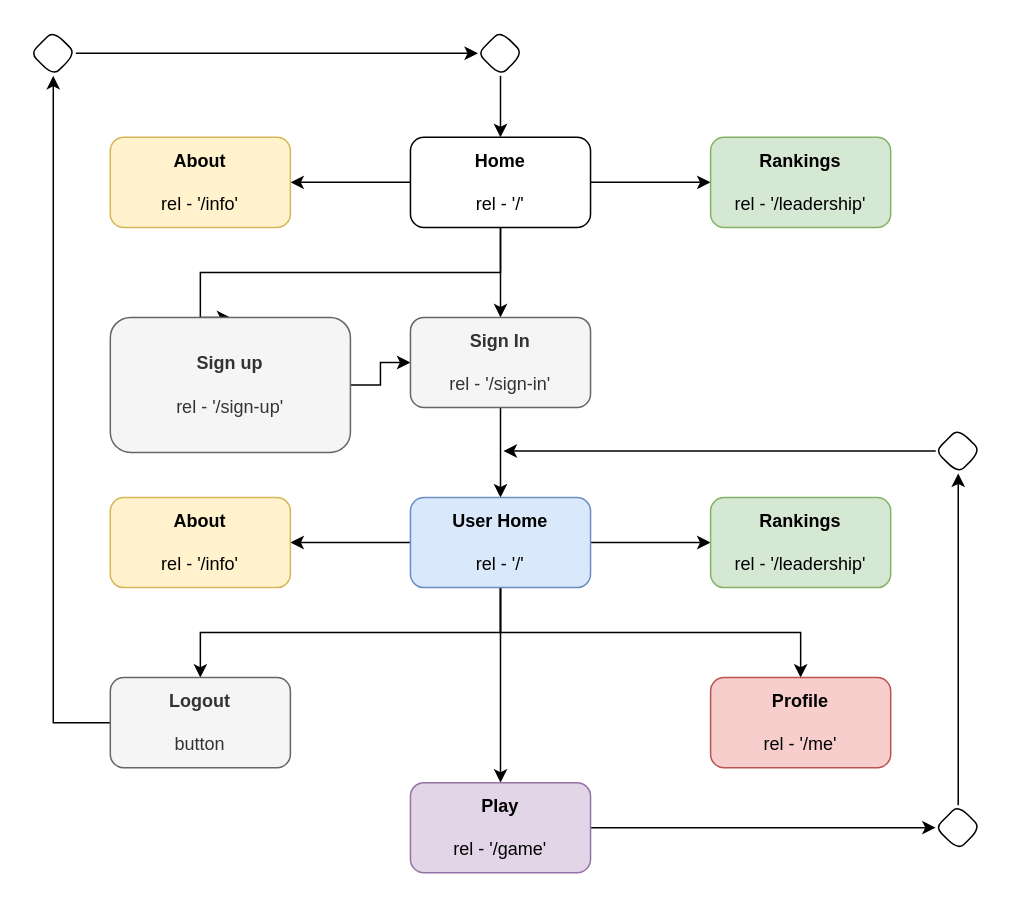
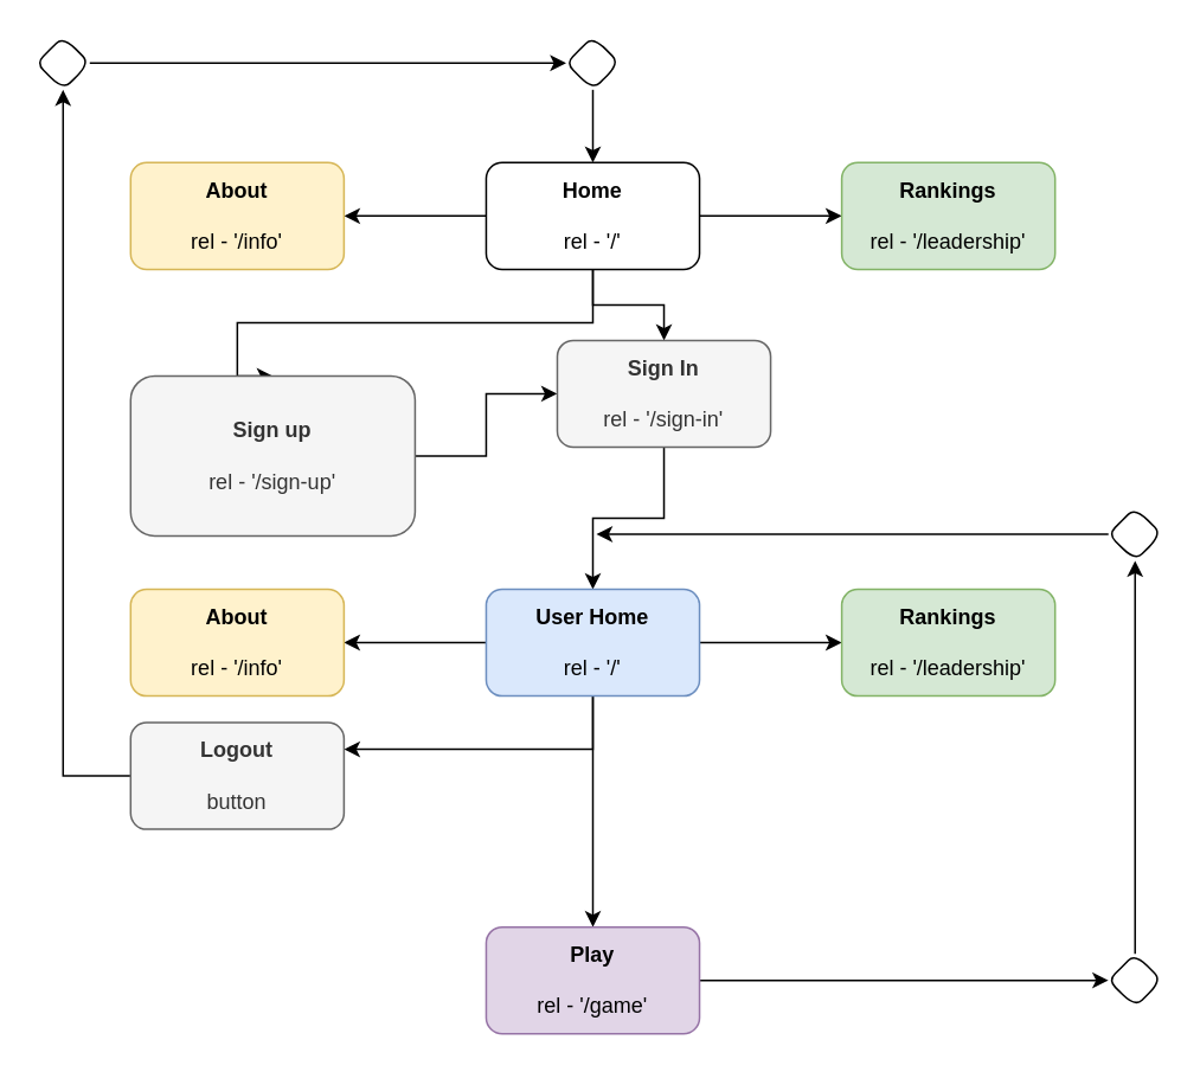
  <mxCell id="0" />
  <mxCell id="1" parent="0" />
  <mxCell id="2" style="edgeStyle=orthogonalEdgeStyle;rounded=0;orthogonalLoop=1;jettySize=auto;html=1;entryX=1;entryY=0.5;entryDx=0;entryDy=0;" edge="1" parent="1" source="6" target="8"><mxGeometry relative="1" as="geometry" /></mxCell>
  <mxCell id="3" style="edgeStyle=orthogonalEdgeStyle;rounded=0;orthogonalLoop=1;jettySize=auto;html=1;entryX=0;entryY=0.5;entryDx=0;entryDy=0;" edge="1" parent="1" source="6" target="7"><mxGeometry relative="1" as="geometry" /></mxCell>
  <mxCell id="4" style="edgeStyle=orthogonalEdgeStyle;rounded=0;orthogonalLoop=1;jettySize=auto;html=1;entryX=0.5;entryY=0;entryDx=0;entryDy=0;" edge="1" parent="1" source="6" target="10"><mxGeometry relative="1" as="geometry"><Array as="points"><mxPoint x="333" y="181" /><mxPoint x="133" y="181" /></Array></mxGeometry></mxCell>
  <mxCell id="5" style="edgeStyle=orthogonalEdgeStyle;rounded=0;orthogonalLoop=1;jettySize=auto;html=1;" edge="1" parent="1" source="6" target="12"><mxGeometry relative="1" as="geometry" /></mxCell>
  <mxCell id="6" value="&lt;b&gt;Home&lt;/b&gt;&lt;br&gt;&lt;br&gt;rel - '/'" style="rounded=1;whiteSpace=wrap;html=1;" vertex="1" parent="1"><mxGeometry x="273" y="91" width="120" height="60" as="geometry" /></mxCell>
  <mxCell id="7" value="&lt;b&gt;Rankings&lt;/b&gt;&lt;br&gt;&lt;br&gt;rel - '/leadership'" style="rounded=1;whiteSpace=wrap;html=1;fillColor=#d5e8d4;strokeColor=#82b366;" vertex="1" parent="1"><mxGeometry x="473" y="91" width="120" height="60" as="geometry" /></mxCell>
  <mxCell id="8" value="&lt;b&gt;About&lt;/b&gt;&lt;br&gt;&lt;br&gt;rel - '/info'" style="rounded=1;whiteSpace=wrap;html=1;fillColor=#fff2cc;strokeColor=#d6b656;" vertex="1" parent="1"><mxGeometry x="73" y="91" width="120" height="60" as="geometry" /></mxCell>
  <mxCell id="9" style="edgeStyle=orthogonalEdgeStyle;rounded=0;orthogonalLoop=1;jettySize=auto;html=1;entryX=0;entryY=0.5;entryDx=0;entryDy=0;" edge="1" parent="1" source="10" target="12"><mxGeometry relative="1" as="geometry" /></mxCell>
  <mxCell id="10" value="&lt;b&gt;Sign up&lt;/b&gt;&lt;br&gt;&lt;br&gt;rel - '/sign-up'" style="rounded=1;whiteSpace=wrap;html=1;fillColor=#f5f5f5;fontColor=#333333;strokeColor=#666666;" vertex="1" parent="1"><mxGeometry x="73" y="211" width="160" height="90" as="geometry" /></mxCell>
  <mxCell id="11" style="edgeStyle=orthogonalEdgeStyle;rounded=0;orthogonalLoop=1;jettySize=auto;html=1;" edge="1" parent="1" source="12" target="18"><mxGeometry relative="1" as="geometry" /></mxCell>
- <mxCell id="12" value="&lt;b&gt;Sign In&lt;/b&gt;&lt;br&gt;&lt;br&gt;rel - '/sign-in'" style="rounded=1;whiteSpace=wrap;html=1;fillColor=#f5f5f5;fontColor=#333333;strokeColor=#666666;" vertex="1" parent="1"><mxGeometry x="273" y="211" width="120" height="60" as="geometry" /></mxCell>
+ <mxCell id="12" value="&lt;b&gt;Sign In&lt;/b&gt;&lt;br&gt;&lt;br&gt;rel - '/sign-in'" style="rounded=1;whiteSpace=wrap;html=1;fillColor=#f5f5f5;fontColor=#333333;strokeColor=#666666;" vertex="1" parent="1"><mxGeometry x="313" y="191" width="120" height="60" as="geometry" /></mxCell>
  <mxCell id="13" style="edgeStyle=orthogonalEdgeStyle;rounded=0;orthogonalLoop=1;jettySize=auto;html=1;" edge="1" parent="1" source="18" target="19"><mxGeometry relative="1" as="geometry" /></mxCell>
  <mxCell id="14" style="edgeStyle=orthogonalEdgeStyle;rounded=0;orthogonalLoop=1;jettySize=auto;html=1;entryX=0;entryY=0.5;entryDx=0;entryDy=0;" edge="1" parent="1" source="18" target="20"><mxGeometry relative="1" as="geometry" /></mxCell>
  <mxCell id="15" style="edgeStyle=orthogonalEdgeStyle;rounded=0;orthogonalLoop=1;jettySize=auto;html=1;" edge="1" parent="1" source="18" target="22"><mxGeometry relative="1" as="geometry"><Array as="points"><mxPoint x="333" y="421" /><mxPoint x="133" y="421" /></Array></mxGeometry></mxCell>
- <mxCell id="16" style="edgeStyle=orthogonalEdgeStyle;rounded=0;orthogonalLoop=1;jettySize=auto;html=1;" edge="1" parent="1" source="18" target="27"><mxGeometry relative="1" as="geometry"><Array as="points"><mxPoint x="333" y="421" /><mxPoint x="533" y="421" /></Array></mxGeometry></mxCell>
  <mxCell id="17" style="edgeStyle=orthogonalEdgeStyle;rounded=0;orthogonalLoop=1;jettySize=auto;html=1;" edge="1" parent="1" source="18" target="29"><mxGeometry relative="1" as="geometry" /></mxCell>
  <mxCell id="18" value="&lt;b&gt;User Home&lt;/b&gt;&lt;br&gt;&lt;br&gt;rel - '/'" style="rounded=1;whiteSpace=wrap;html=1;fillColor=#dae8fc;strokeColor=#6c8ebf;" vertex="1" parent="1"><mxGeometry x="273" y="331" width="120" height="60" as="geometry" /></mxCell>
  <mxCell id="19" value="&lt;b&gt;About&lt;/b&gt;&lt;br&gt;&lt;br&gt;rel - '/info'" style="rounded=1;whiteSpace=wrap;html=1;fillColor=#fff2cc;strokeColor=#d6b656;" vertex="1" parent="1"><mxGeometry x="73" y="331" width="120" height="60" as="geometry" /></mxCell>
  <mxCell id="20" value="&lt;b&gt;Rankings&lt;/b&gt;&lt;br&gt;&lt;br&gt;rel - '/leadership'" style="rounded=1;whiteSpace=wrap;html=1;fillColor=#d5e8d4;strokeColor=#82b366;" vertex="1" parent="1"><mxGeometry x="473" y="331" width="120" height="60" as="geometry" /></mxCell>
  <mxCell id="21" style="edgeStyle=orthogonalEdgeStyle;rounded=0;orthogonalLoop=1;jettySize=auto;html=1;entryX=0.5;entryY=1;entryDx=0;entryDy=0;" edge="1" parent="1" source="22" target="26"><mxGeometry relative="1" as="geometry"><mxPoint x="3" y="81" as="targetPoint" /></mxGeometry></mxCell>
- <mxCell id="22" value="&lt;b&gt;Logout&lt;/b&gt;&lt;br&gt;&lt;br&gt;button" style="rounded=1;whiteSpace=wrap;html=1;fillColor=#f5f5f5;strokeColor=#666666;fontColor=#333333;" vertex="1" parent="1"><mxGeometry x="73" y="451" width="120" height="60" as="geometry" /></mxCell>
+ <mxCell id="22" value="&lt;b&gt;Logout&lt;/b&gt;&lt;br&gt;&lt;br&gt;button" style="rounded=1;whiteSpace=wrap;html=1;fillColor=#f5f5f5;strokeColor=#666666;fontColor=#333333;" vertex="1" parent="1"><mxGeometry x="73" y="406" width="120" height="60" as="geometry" /></mxCell>
  <mxCell id="23" style="edgeStyle=orthogonalEdgeStyle;rounded=0;orthogonalLoop=1;jettySize=auto;html=1;entryX=0.5;entryY=0;entryDx=0;entryDy=0;" edge="1" parent="1" source="24" target="6"><mxGeometry relative="1" as="geometry" /></mxCell>
  <mxCell id="24" value="" style="rhombus;whiteSpace=wrap;html=1;rounded=1;" vertex="1" parent="1"><mxGeometry x="318" y="20" width="30" height="30" as="geometry" /></mxCell>
  <mxCell id="25" style="edgeStyle=orthogonalEdgeStyle;rounded=0;orthogonalLoop=1;jettySize=auto;html=1;entryX=0;entryY=0.5;entryDx=0;entryDy=0;" edge="1" parent="1" source="26" target="24"><mxGeometry relative="1" as="geometry" /></mxCell>
  <mxCell id="26" value="" style="rhombus;whiteSpace=wrap;html=1;rounded=1;" vertex="1" parent="1"><mxGeometry x="20" y="20" width="30" height="30" as="geometry" /></mxCell>
- <mxCell id="27" value="&lt;b&gt;Profile&lt;/b&gt;&lt;br&gt;&lt;br&gt;rel - '/me'" style="rounded=1;whiteSpace=wrap;html=1;fillColor=#f8cecc;strokeColor=#b85450;" vertex="1" parent="1"><mxGeometry x="473" y="451" width="120" height="60" as="geometry" /></mxCell>
  <mxCell id="28" style="edgeStyle=orthogonalEdgeStyle;rounded=0;orthogonalLoop=1;jettySize=auto;html=1;entryX=0;entryY=0.5;entryDx=0;entryDy=0;" edge="1" parent="1" source="29" target="31"><mxGeometry relative="1" as="geometry" /></mxCell>
  <mxCell id="29" value="&lt;b&gt;Play&lt;/b&gt;&lt;br&gt;&lt;br&gt;rel - '/game'" style="rounded=1;whiteSpace=wrap;html=1;fillColor=#e1d5e7;strokeColor=#9673a6;" vertex="1" parent="1"><mxGeometry x="273" y="521" width="120" height="60" as="geometry" /></mxCell>
  <mxCell id="30" style="edgeStyle=orthogonalEdgeStyle;rounded=0;orthogonalLoop=1;jettySize=auto;html=1;entryX=0.5;entryY=1;entryDx=0;entryDy=0;" edge="1" parent="1" source="31" target="33"><mxGeometry relative="1" as="geometry" /></mxCell>
  <mxCell id="31" value="" style="rhombus;whiteSpace=wrap;html=1;rounded=1;" vertex="1" parent="1"><mxGeometry x="623" y="536" width="30" height="30" as="geometry" /></mxCell>
  <mxCell id="32" style="edgeStyle=orthogonalEdgeStyle;rounded=0;orthogonalLoop=1;jettySize=auto;html=1;" edge="1" parent="1" source="33"><mxGeometry relative="1" as="geometry"><mxPoint x="610" y="300" as="sourcePoint" /><mxPoint x="335" y="300" as="targetPoint" /></mxGeometry></mxCell>
  <mxCell id="33" value="" style="rhombus;whiteSpace=wrap;html=1;rounded=1;" vertex="1" parent="1"><mxGeometry x="623" y="285" width="30" height="30" as="geometry" /></mxCell>
